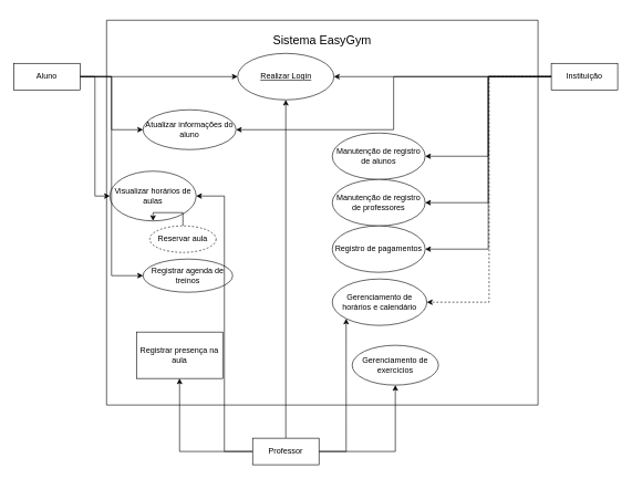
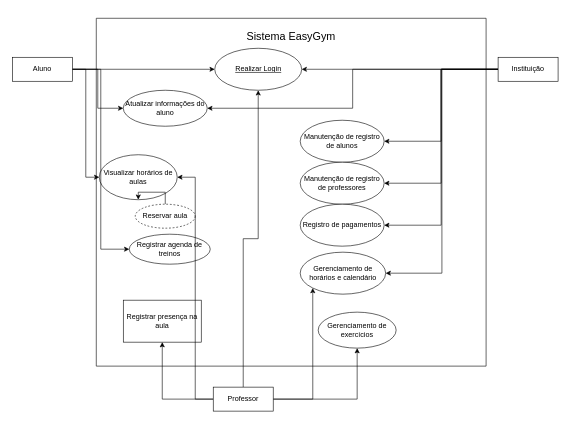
  <mxCell id="0" />
  <mxCell id="1" parent="0" />
  <mxCell id="2" value="" style="swimlane;startSize=0;" vertex="1" parent="1"><mxGeometry x="160" y="30" width="650" height="580" as="geometry"><mxRectangle x="300" y="90" width="50" height="40" as="alternateBounds" /></mxGeometry></mxCell>
  <mxCell id="3" value="&lt;font style=&quot;font-size: 18px;&quot;&gt;Sistema EasyGym&lt;/font&gt;" style="text;html=1;strokeColor=none;fillColor=none;align=center;verticalAlign=middle;whiteSpace=wrap;rounded=0;" vertex="1" parent="2"><mxGeometry x="166.25" y="-10" width="317.5" height="80" as="geometry" /></mxCell>
  <mxCell id="4" value="Realizar Login" style="ellipse;whiteSpace=wrap;html=1;align=center;fontStyle=4;" vertex="1" parent="2"><mxGeometry x="197.5" y="50" width="145" height="70" as="geometry" /></mxCell>
  <mxCell id="5" value="Manutenção de registro de alunos" style="ellipse;whiteSpace=wrap;html=1;align=center;" vertex="1" parent="2"><mxGeometry x="340" y="170" width="140" height="70" as="geometry" /></mxCell>
  <mxCell id="6" value="Manutenção de registro de professores" style="ellipse;whiteSpace=wrap;html=1;align=center;" vertex="1" parent="2"><mxGeometry x="340" y="240" width="140" height="70" as="geometry" /></mxCell>
  <mxCell id="7" value="Registro de pagamentos" style="ellipse;whiteSpace=wrap;html=1;align=center;" vertex="1" parent="2"><mxGeometry x="340" y="310" width="140" height="70" as="geometry" /></mxCell>
  <mxCell id="8" value="Gerenciamento de horários e calendário" style="ellipse;whiteSpace=wrap;html=1;align=center;" vertex="1" parent="2"><mxGeometry x="340" y="390" width="142.5" height="70" as="geometry" /></mxCell>
- <mxCell id="9" value="Atualizar informações do aluno" style="ellipse;whiteSpace=wrap;html=1;align=center;" vertex="1" parent="2"><mxGeometry x="55" y="135" width="140" height="60" as="geometry" /></mxCell>
+ <mxCell id="9" value="Atualizar informações do aluno" style="ellipse;whiteSpace=wrap;html=1;align=center;" vertex="1" parent="2"><mxGeometry x="45" y="120" width="140" height="60" as="geometry" /></mxCell>
  <mxCell id="10" value="Visualizar horários de aulas" style="ellipse;whiteSpace=wrap;html=1;align=center;" vertex="1" parent="2"><mxGeometry x="5" y="227.5" width="130" height="75" as="geometry" /></mxCell>
  <mxCell id="11" style="edgeStyle=orthogonalEdgeStyle;rounded=0;orthogonalLoop=1;jettySize=auto;html=1;entryX=0.5;entryY=1;entryDx=0;entryDy=0;" edge="1" parent="2" source="12" target="10"><mxGeometry relative="1" as="geometry" /></mxCell>
  <mxCell id="12" value="Reservar aula" style="ellipse;whiteSpace=wrap;html=1;align=center;dashed=1;" vertex="1" parent="2"><mxGeometry x="65" y="310" width="100" height="40" as="geometry" /></mxCell>
  <mxCell id="13" value="Registrar presença na aula" style="whiteSpace=wrap;html=1;align=center;rounded=0;" vertex="1" parent="2"><mxGeometry x="45" y="470" width="130" height="70" as="geometry" /></mxCell>
  <mxCell id="14" value="Registrar agenda de treinos" style="ellipse;whiteSpace=wrap;html=1;align=center;" vertex="1" parent="2"><mxGeometry x="55" y="360" width="135" height="50" as="geometry" /></mxCell>
  <mxCell id="15" value="Gerenciamento de exercícios" style="ellipse;whiteSpace=wrap;html=1;align=center;" vertex="1" parent="2"><mxGeometry x="370" y="490" width="130" height="60" as="geometry" /></mxCell>
  <mxCell id="16" style="edgeStyle=orthogonalEdgeStyle;rounded=0;orthogonalLoop=1;jettySize=auto;html=1;entryX=0;entryY=0.5;entryDx=0;entryDy=0;" edge="1" parent="1" source="20" target="4"><mxGeometry relative="1" as="geometry" /></mxCell>
  <mxCell id="17" style="edgeStyle=orthogonalEdgeStyle;rounded=0;orthogonalLoop=1;jettySize=auto;html=1;entryX=0;entryY=0.5;entryDx=0;entryDy=0;" edge="1" parent="1" source="20" target="9"><mxGeometry relative="1" as="geometry" /></mxCell>
  <mxCell id="18" style="edgeStyle=orthogonalEdgeStyle;rounded=0;orthogonalLoop=1;jettySize=auto;html=1;entryX=0;entryY=0.5;entryDx=0;entryDy=0;" edge="1" parent="1" source="20" target="10"><mxGeometry relative="1" as="geometry" /></mxCell>
  <mxCell id="19" style="edgeStyle=orthogonalEdgeStyle;rounded=0;orthogonalLoop=1;jettySize=auto;html=1;entryX=0;entryY=0.5;entryDx=0;entryDy=0;" edge="1" parent="1" source="20" target="14"><mxGeometry relative="1" as="geometry" /></mxCell>
  <mxCell id="20" value="Aluno" style="whiteSpace=wrap;html=1;align=center;" vertex="1" parent="1"><mxGeometry x="20" y="95" width="100" height="40" as="geometry" /></mxCell>
  <mxCell id="21" style="edgeStyle=orthogonalEdgeStyle;rounded=0;orthogonalLoop=1;jettySize=auto;html=1;entryX=1;entryY=0.5;entryDx=0;entryDy=0;" edge="1" parent="1" source="27" target="4"><mxGeometry relative="1" as="geometry" /></mxCell>
  <mxCell id="22" style="edgeStyle=orthogonalEdgeStyle;rounded=0;orthogonalLoop=1;jettySize=auto;html=1;exitX=0;exitY=0.5;exitDx=0;exitDy=0;entryX=1;entryY=0.5;entryDx=0;entryDy=0;" edge="1" parent="1" source="27" target="5"><mxGeometry relative="1" as="geometry" /></mxCell>
  <mxCell id="23" style="edgeStyle=orthogonalEdgeStyle;rounded=0;orthogonalLoop=1;jettySize=auto;html=1;entryX=1;entryY=0.5;entryDx=0;entryDy=0;" edge="1" parent="1" source="27" target="6"><mxGeometry relative="1" as="geometry" /></mxCell>
  <mxCell id="24" style="edgeStyle=orthogonalEdgeStyle;rounded=0;orthogonalLoop=1;jettySize=auto;html=1;entryX=1;entryY=0.5;entryDx=0;entryDy=0;" edge="1" parent="1" source="27" target="7"><mxGeometry relative="1" as="geometry" /></mxCell>
- <mxCell id="25" style="edgeStyle=orthogonalEdgeStyle;rounded=0;orthogonalLoop=1;jettySize=auto;html=1;entryX=1;entryY=0.5;entryDx=0;entryDy=0;dashed=1;" edge="1" parent="1" source="27" target="8"><mxGeometry relative="1" as="geometry" /></mxCell>
+ <mxCell id="25" style="edgeStyle=orthogonalEdgeStyle;rounded=0;orthogonalLoop=1;jettySize=auto;html=1;entryX=1;entryY=0.5;entryDx=0;entryDy=0;" edge="1" parent="1" source="27" target="8"><mxGeometry relative="1" as="geometry" /></mxCell>
  <mxCell id="26" style="edgeStyle=orthogonalEdgeStyle;rounded=0;orthogonalLoop=1;jettySize=auto;html=1;entryX=1;entryY=0.5;entryDx=0;entryDy=0;" edge="1" parent="1" source="27" target="9"><mxGeometry relative="1" as="geometry" /></mxCell>
  <mxCell id="27" value="Instituição" style="whiteSpace=wrap;html=1;align=center;" vertex="1" parent="1"><mxGeometry x="830" y="95" width="100" height="40" as="geometry" /></mxCell>
  <mxCell id="28" style="edgeStyle=orthogonalEdgeStyle;rounded=0;orthogonalLoop=1;jettySize=auto;html=1;entryX=0.5;entryY=1;entryDx=0;entryDy=0;" edge="1" parent="1" source="33" target="4"><mxGeometry relative="1" as="geometry" /></mxCell>
  <mxCell id="29" style="edgeStyle=orthogonalEdgeStyle;rounded=0;orthogonalLoop=1;jettySize=auto;html=1;entryX=1;entryY=0.5;entryDx=0;entryDy=0;" edge="1" parent="1" source="33" target="10"><mxGeometry relative="1" as="geometry" /></mxCell>
  <mxCell id="30" style="edgeStyle=orthogonalEdgeStyle;rounded=0;orthogonalLoop=1;jettySize=auto;html=1;" edge="1" parent="1" source="33" target="13"><mxGeometry relative="1" as="geometry" /></mxCell>
  <mxCell id="31" style="edgeStyle=orthogonalEdgeStyle;rounded=0;orthogonalLoop=1;jettySize=auto;html=1;entryX=0.5;entryY=1;entryDx=0;entryDy=0;" edge="1" parent="1" source="33" target="15"><mxGeometry relative="1" as="geometry" /></mxCell>
  <mxCell id="32" style="edgeStyle=orthogonalEdgeStyle;rounded=0;orthogonalLoop=1;jettySize=auto;html=1;entryX=0;entryY=1;entryDx=0;entryDy=0;" edge="1" parent="1" source="33" target="8"><mxGeometry relative="1" as="geometry" /></mxCell>
- <mxCell id="33" value="Professor" style="whiteSpace=wrap;html=1;align=center;" vertex="1" parent="1"><mxGeometry x="380" y="660" width="100" height="40" as="geometry" /></mxCell>
+ <mxCell id="33" value="Professor" style="whiteSpace=wrap;html=1;align=center;" vertex="1" parent="1"><mxGeometry x="355" y="645" width="100" height="40" as="geometry" /></mxCell>
